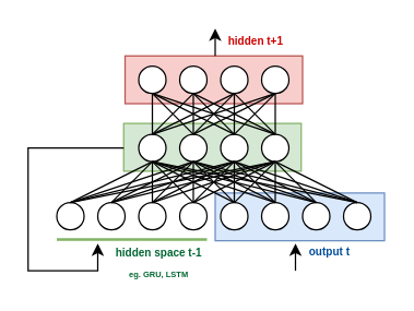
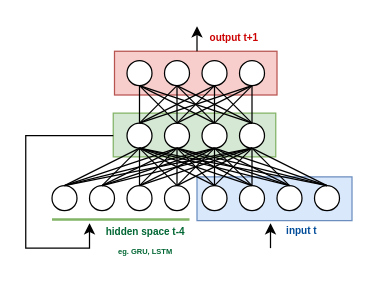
  <mxCell id="0" />
  <mxCell id="1" parent="0" />
  <mxCell id="2" value="" style="rounded=0;whiteSpace=wrap;html=1;fillColor=#f8cecc;strokeColor=#b85450;" vertex="1" parent="1"><mxGeometry x="91" y="40.5" width="130" height="35" as="geometry" /></mxCell>
  <mxCell id="3" value="" style="rounded=0;whiteSpace=wrap;html=1;fillColor=#dae8fc;strokeColor=#6c8ebf;" vertex="1" parent="1"><mxGeometry x="157" y="141" width="124" height="35" as="geometry" /></mxCell>
  <mxCell id="4" value="" style="rounded=0;whiteSpace=wrap;html=1;fillColor=#d5e8d4;strokeColor=#82b366;" vertex="1" parent="1"><mxGeometry x="90" y="90" width="130" height="35" as="geometry" /></mxCell>
  <mxCell id="5" value="" style="ellipse;whiteSpace=wrap;html=1;" vertex="1" parent="1"><mxGeometry x="71" y="148" width="20" height="20" as="geometry" /></mxCell>
  <mxCell id="6" value="" style="ellipse;whiteSpace=wrap;html=1;" vertex="1" parent="1"><mxGeometry x="101" y="148" width="20" height="20" as="geometry" /></mxCell>
  <mxCell id="7" value="" style="ellipse;whiteSpace=wrap;html=1;" vertex="1" parent="1"><mxGeometry x="131" y="148" width="20" height="20" as="geometry" /></mxCell>
  <mxCell id="8" value="" style="ellipse;whiteSpace=wrap;html=1;" vertex="1" parent="1"><mxGeometry x="161" y="148" width="20" height="20" as="geometry" /></mxCell>
  <mxCell id="9" value="" style="ellipse;whiteSpace=wrap;html=1;" vertex="1" parent="1"><mxGeometry x="191" y="98" width="20" height="20" as="geometry" /></mxCell>
  <mxCell id="10" value="" style="ellipse;whiteSpace=wrap;html=1;" vertex="1" parent="1"><mxGeometry x="221" y="148" width="20" height="20" as="geometry" /></mxCell>
  <mxCell id="11" value="" style="ellipse;whiteSpace=wrap;html=1;" vertex="1" parent="1"><mxGeometry x="131" y="98" width="20" height="20" as="geometry" /></mxCell>
  <mxCell id="12" value="" style="ellipse;whiteSpace=wrap;html=1;" vertex="1" parent="1"><mxGeometry x="161" y="98" width="20" height="20" as="geometry" /></mxCell>
  <mxCell id="13" value="" style="edgeStyle=orthogonalEdgeStyle;rounded=0;orthogonalLoop=1;jettySize=auto;html=1;fontSize=11;fontColor=#006633;" edge="1" parent="1"><mxGeometry relative="1" as="geometry"><mxPoint x="90" y="108" as="sourcePoint" /><mxPoint x="71" y="178" as="targetPoint" /><Array as="points"><mxPoint x="20" y="108" /><mxPoint x="20" y="198" /><mxPoint x="71" y="198" /><mxPoint x="71" y="178" /></Array></mxGeometry></mxCell>
  <mxCell id="14" value="" style="ellipse;whiteSpace=wrap;html=1;" vertex="1" parent="1"><mxGeometry x="101" y="98" width="20" height="20" as="geometry" /></mxCell>
  <mxCell id="15" value="" style="ellipse;whiteSpace=wrap;html=1;" vertex="1" parent="1"><mxGeometry x="191" y="148" width="20" height="20" as="geometry" /></mxCell>
  <mxCell id="16" value="" style="endArrow=none;html=1;entryX=0.5;entryY=1;entryDx=0;entryDy=0;exitX=0.5;exitY=0;exitDx=0;exitDy=0;" edge="1" parent="1" source="5" target="14"><mxGeometry width="50" height="50" relative="1" as="geometry"><mxPoint x="251" y="108" as="sourcePoint" /><mxPoint x="251" y="68" as="targetPoint" /></mxGeometry></mxCell>
  <mxCell id="17" value="" style="endArrow=none;html=1;entryX=0.5;entryY=1;entryDx=0;entryDy=0;exitX=0.5;exitY=0;exitDx=0;exitDy=0;" edge="1" parent="1" source="6" target="14"><mxGeometry width="50" height="50" relative="1" as="geometry"><mxPoint x="261" y="118" as="sourcePoint" /><mxPoint x="261" y="78" as="targetPoint" /></mxGeometry></mxCell>
  <mxCell id="18" value="" style="endArrow=none;html=1;entryX=0.5;entryY=1;entryDx=0;entryDy=0;exitX=0.5;exitY=0;exitDx=0;exitDy=0;" edge="1" parent="1" source="7" target="14"><mxGeometry width="50" height="50" relative="1" as="geometry"><mxPoint x="271" y="128" as="sourcePoint" /><mxPoint x="271" y="88" as="targetPoint" /></mxGeometry></mxCell>
  <mxCell id="19" value="" style="endArrow=none;html=1;entryX=0.5;entryY=1;entryDx=0;entryDy=0;exitX=0.5;exitY=0;exitDx=0;exitDy=0;" edge="1" parent="1" source="8" target="14"><mxGeometry width="50" height="50" relative="1" as="geometry"><mxPoint x="281" y="138" as="sourcePoint" /><mxPoint x="281" y="98" as="targetPoint" /></mxGeometry></mxCell>
  <mxCell id="20" value="" style="endArrow=none;html=1;exitX=0.5;exitY=0;exitDx=0;exitDy=0;" edge="1" parent="1" source="15"><mxGeometry width="50" height="50" relative="1" as="geometry"><mxPoint x="291" y="148" as="sourcePoint" /><mxPoint x="111" y="118" as="targetPoint" /></mxGeometry></mxCell>
  <mxCell id="21" value="" style="endArrow=none;html=1;" edge="1" parent="1"><mxGeometry width="50" height="50" relative="1" as="geometry"><mxPoint x="231" y="148" as="sourcePoint" /><mxPoint x="111" y="118" as="targetPoint" /></mxGeometry></mxCell>
  <mxCell id="22" value="" style="endArrow=none;html=1;entryX=0.5;entryY=1;entryDx=0;entryDy=0;exitX=0.5;exitY=0;exitDx=0;exitDy=0;" edge="1" parent="1"><mxGeometry width="50" height="50" relative="1" as="geometry"><mxPoint x="111" y="148" as="sourcePoint" /><mxPoint x="141" y="118" as="targetPoint" /></mxGeometry></mxCell>
  <mxCell id="23" value="" style="endArrow=none;html=1;entryX=0.5;entryY=1;entryDx=0;entryDy=0;exitX=0.5;exitY=0;exitDx=0;exitDy=0;" edge="1" parent="1"><mxGeometry width="50" height="50" relative="1" as="geometry"><mxPoint x="141" y="148" as="sourcePoint" /><mxPoint x="141" y="118" as="targetPoint" /></mxGeometry></mxCell>
  <mxCell id="24" value="" style="endArrow=none;html=1;entryX=0.5;entryY=1;entryDx=0;entryDy=0;exitX=0.5;exitY=0;exitDx=0;exitDy=0;" edge="1" parent="1"><mxGeometry width="50" height="50" relative="1" as="geometry"><mxPoint x="171" y="148" as="sourcePoint" /><mxPoint x="141" y="118" as="targetPoint" /></mxGeometry></mxCell>
  <mxCell id="25" value="" style="endArrow=none;html=1;entryX=0.5;entryY=1;entryDx=0;entryDy=0;exitX=0.5;exitY=0;exitDx=0;exitDy=0;" edge="1" parent="1"><mxGeometry width="50" height="50" relative="1" as="geometry"><mxPoint x="201" y="148" as="sourcePoint" /><mxPoint x="141" y="118" as="targetPoint" /></mxGeometry></mxCell>
  <mxCell id="26" value="" style="endArrow=none;html=1;exitX=0.5;exitY=0;exitDx=0;exitDy=0;" edge="1" parent="1"><mxGeometry width="50" height="50" relative="1" as="geometry"><mxPoint x="231" y="148" as="sourcePoint" /><mxPoint x="141" y="118" as="targetPoint" /></mxGeometry></mxCell>
  <mxCell id="27" value="" style="endArrow=none;html=1;exitX=0.5;exitY=0;exitDx=0;exitDy=0;" edge="1" parent="1" source="5"><mxGeometry width="50" height="50" relative="1" as="geometry"><mxPoint x="262.8" y="148.62" as="sourcePoint" /><mxPoint x="141" y="118" as="targetPoint" /></mxGeometry></mxCell>
  <mxCell id="28" value="" style="endArrow=none;html=1;entryX=0.5;entryY=1;entryDx=0;entryDy=0;exitX=0.5;exitY=0;exitDx=0;exitDy=0;" edge="1" parent="1"><mxGeometry width="50" height="50" relative="1" as="geometry"><mxPoint x="141" y="148" as="sourcePoint" /><mxPoint x="171" y="118" as="targetPoint" /></mxGeometry></mxCell>
  <mxCell id="29" value="" style="endArrow=none;html=1;entryX=0.5;entryY=1;entryDx=0;entryDy=0;exitX=0.5;exitY=0;exitDx=0;exitDy=0;" edge="1" parent="1"><mxGeometry width="50" height="50" relative="1" as="geometry"><mxPoint x="171" y="148" as="sourcePoint" /><mxPoint x="171" y="118" as="targetPoint" /></mxGeometry></mxCell>
  <mxCell id="30" value="" style="endArrow=none;html=1;entryX=0.5;entryY=1;entryDx=0;entryDy=0;exitX=0.5;exitY=0;exitDx=0;exitDy=0;" edge="1" parent="1"><mxGeometry width="50" height="50" relative="1" as="geometry"><mxPoint x="201" y="148" as="sourcePoint" /><mxPoint x="171" y="118" as="targetPoint" /></mxGeometry></mxCell>
  <mxCell id="31" value="" style="endArrow=none;html=1;entryX=0.5;entryY=1;entryDx=0;entryDy=0;exitX=0.5;exitY=0;exitDx=0;exitDy=0;" edge="1" parent="1"><mxGeometry width="50" height="50" relative="1" as="geometry"><mxPoint x="231" y="148" as="sourcePoint" /><mxPoint x="171" y="118" as="targetPoint" /></mxGeometry></mxCell>
  <mxCell id="32" value="" style="endArrow=none;html=1;exitX=0.5;exitY=0;exitDx=0;exitDy=0;" edge="1" parent="1" source="6"><mxGeometry width="50" height="50" relative="1" as="geometry"><mxPoint x="261" y="148" as="sourcePoint" /><mxPoint x="171" y="118" as="targetPoint" /></mxGeometry></mxCell>
  <mxCell id="33" value="" style="endArrow=none;html=1;exitX=0.5;exitY=0;exitDx=0;exitDy=0;" edge="1" parent="1" source="5"><mxGeometry width="50" height="50" relative="1" as="geometry"><mxPoint x="292.8" y="148.62" as="sourcePoint" /><mxPoint x="171" y="118" as="targetPoint" /></mxGeometry></mxCell>
  <mxCell id="34" value="" style="endArrow=none;html=1;entryX=0.5;entryY=1;entryDx=0;entryDy=0;exitX=0.5;exitY=0;exitDx=0;exitDy=0;" edge="1" parent="1"><mxGeometry width="50" height="50" relative="1" as="geometry"><mxPoint x="171" y="148" as="sourcePoint" /><mxPoint x="201" y="118" as="targetPoint" /></mxGeometry></mxCell>
  <mxCell id="35" value="" style="endArrow=none;html=1;entryX=0.5;entryY=1;entryDx=0;entryDy=0;exitX=0.5;exitY=0;exitDx=0;exitDy=0;" edge="1" parent="1"><mxGeometry width="50" height="50" relative="1" as="geometry"><mxPoint x="201" y="148" as="sourcePoint" /><mxPoint x="201" y="118" as="targetPoint" /></mxGeometry></mxCell>
  <mxCell id="36" value="" style="endArrow=none;html=1;entryX=0.5;entryY=1;entryDx=0;entryDy=0;exitX=0.5;exitY=0;exitDx=0;exitDy=0;" edge="1" parent="1"><mxGeometry width="50" height="50" relative="1" as="geometry"><mxPoint x="231" y="148" as="sourcePoint" /><mxPoint x="201" y="118" as="targetPoint" /></mxGeometry></mxCell>
  <mxCell id="37" value="" style="endArrow=none;html=1;entryX=0.5;entryY=1;entryDx=0;entryDy=0;exitX=0.5;exitY=0;exitDx=0;exitDy=0;" edge="1" parent="1" source="7"><mxGeometry width="50" height="50" relative="1" as="geometry"><mxPoint x="261" y="148" as="sourcePoint" /><mxPoint x="201" y="118" as="targetPoint" /></mxGeometry></mxCell>
  <mxCell id="38" value="" style="endArrow=none;html=1;exitX=0.5;exitY=0;exitDx=0;exitDy=0;" edge="1" parent="1" source="6"><mxGeometry width="50" height="50" relative="1" as="geometry"><mxPoint x="291" y="148" as="sourcePoint" /><mxPoint x="201" y="118" as="targetPoint" /></mxGeometry></mxCell>
  <mxCell id="39" value="" style="endArrow=none;html=1;exitX=0.5;exitY=0;exitDx=0;exitDy=0;" edge="1" parent="1" source="5"><mxGeometry width="50" height="50" relative="1" as="geometry"><mxPoint x="322.8" y="148.62" as="sourcePoint" /><mxPoint x="201" y="118" as="targetPoint" /></mxGeometry></mxCell>
  <mxCell id="40" value="" style="ellipse;whiteSpace=wrap;html=1;" vertex="1" parent="1"><mxGeometry x="191" y="48" width="20" height="20" as="geometry" /></mxCell>
  <mxCell id="41" value="" style="ellipse;whiteSpace=wrap;html=1;" vertex="1" parent="1"><mxGeometry x="131" y="48" width="20" height="20" as="geometry" /></mxCell>
  <mxCell id="42" value="" style="ellipse;whiteSpace=wrap;html=1;" vertex="1" parent="1"><mxGeometry x="161" y="48" width="20" height="20" as="geometry" /></mxCell>
  <mxCell id="43" value="" style="ellipse;whiteSpace=wrap;html=1;" vertex="1" parent="1"><mxGeometry x="101" y="48" width="20" height="20" as="geometry" /></mxCell>
  <mxCell id="44" value="" style="endArrow=none;html=1;entryX=0.5;entryY=1;entryDx=0;entryDy=0;exitX=0.5;exitY=0;exitDx=0;exitDy=0;" edge="1" parent="1" target="43"><mxGeometry width="50" height="50" relative="1" as="geometry"><mxPoint x="111" y="98" as="sourcePoint" /><mxPoint x="261" y="28" as="targetPoint" /></mxGeometry></mxCell>
  <mxCell id="45" value="" style="endArrow=none;html=1;entryX=0.5;entryY=1;entryDx=0;entryDy=0;exitX=0.5;exitY=0;exitDx=0;exitDy=0;" edge="1" parent="1" target="43"><mxGeometry width="50" height="50" relative="1" as="geometry"><mxPoint x="141" y="98" as="sourcePoint" /><mxPoint x="271" y="38" as="targetPoint" /></mxGeometry></mxCell>
  <mxCell id="46" value="" style="endArrow=none;html=1;entryX=0.5;entryY=1;entryDx=0;entryDy=0;exitX=0.5;exitY=0;exitDx=0;exitDy=0;" edge="1" parent="1" target="43"><mxGeometry width="50" height="50" relative="1" as="geometry"><mxPoint x="171" y="98" as="sourcePoint" /><mxPoint x="281" y="48" as="targetPoint" /></mxGeometry></mxCell>
  <mxCell id="47" value="" style="endArrow=none;html=1;exitX=0.5;exitY=0;exitDx=0;exitDy=0;" edge="1" parent="1"><mxGeometry width="50" height="50" relative="1" as="geometry"><mxPoint x="201" y="98" as="sourcePoint" /><mxPoint x="111" y="68" as="targetPoint" /></mxGeometry></mxCell>
  <mxCell id="48" value="" style="endArrow=none;html=1;entryX=0.5;entryY=1;entryDx=0;entryDy=0;exitX=0.5;exitY=0;exitDx=0;exitDy=0;" edge="1" parent="1"><mxGeometry width="50" height="50" relative="1" as="geometry"><mxPoint x="111" y="98" as="sourcePoint" /><mxPoint x="141" y="68" as="targetPoint" /></mxGeometry></mxCell>
  <mxCell id="49" value="" style="endArrow=none;html=1;entryX=0.5;entryY=1;entryDx=0;entryDy=0;exitX=0.5;exitY=0;exitDx=0;exitDy=0;" edge="1" parent="1"><mxGeometry width="50" height="50" relative="1" as="geometry"><mxPoint x="141" y="98" as="sourcePoint" /><mxPoint x="141" y="68" as="targetPoint" /></mxGeometry></mxCell>
  <mxCell id="50" value="" style="endArrow=none;html=1;entryX=0.5;entryY=1;entryDx=0;entryDy=0;exitX=0.5;exitY=0;exitDx=0;exitDy=0;" edge="1" parent="1"><mxGeometry width="50" height="50" relative="1" as="geometry"><mxPoint x="171" y="98" as="sourcePoint" /><mxPoint x="141" y="68" as="targetPoint" /></mxGeometry></mxCell>
  <mxCell id="51" value="" style="endArrow=none;html=1;entryX=0.5;entryY=1;entryDx=0;entryDy=0;exitX=0.5;exitY=0;exitDx=0;exitDy=0;" edge="1" parent="1"><mxGeometry width="50" height="50" relative="1" as="geometry"><mxPoint x="201" y="98" as="sourcePoint" /><mxPoint x="141" y="68" as="targetPoint" /></mxGeometry></mxCell>
  <mxCell id="52" value="" style="endArrow=none;html=1;entryX=0.5;entryY=1;entryDx=0;entryDy=0;exitX=0.5;exitY=0;exitDx=0;exitDy=0;" edge="1" parent="1"><mxGeometry width="50" height="50" relative="1" as="geometry"><mxPoint x="141" y="98" as="sourcePoint" /><mxPoint x="171" y="68" as="targetPoint" /></mxGeometry></mxCell>
  <mxCell id="53" value="" style="endArrow=none;html=1;entryX=0.5;entryY=1;entryDx=0;entryDy=0;exitX=0.5;exitY=0;exitDx=0;exitDy=0;" edge="1" parent="1"><mxGeometry width="50" height="50" relative="1" as="geometry"><mxPoint x="171" y="98" as="sourcePoint" /><mxPoint x="171" y="68" as="targetPoint" /></mxGeometry></mxCell>
  <mxCell id="54" value="" style="endArrow=none;html=1;entryX=0.5;entryY=1;entryDx=0;entryDy=0;exitX=0.5;exitY=0;exitDx=0;exitDy=0;" edge="1" parent="1"><mxGeometry width="50" height="50" relative="1" as="geometry"><mxPoint x="201" y="98" as="sourcePoint" /><mxPoint x="171" y="68" as="targetPoint" /></mxGeometry></mxCell>
  <mxCell id="55" value="" style="endArrow=none;html=1;exitX=0.5;exitY=0;exitDx=0;exitDy=0;" edge="1" parent="1"><mxGeometry width="50" height="50" relative="1" as="geometry"><mxPoint x="111" y="98" as="sourcePoint" /><mxPoint x="171" y="68" as="targetPoint" /></mxGeometry></mxCell>
  <mxCell id="56" value="" style="endArrow=none;html=1;entryX=0.5;entryY=1;entryDx=0;entryDy=0;exitX=0.5;exitY=0;exitDx=0;exitDy=0;" edge="1" parent="1"><mxGeometry width="50" height="50" relative="1" as="geometry"><mxPoint x="171" y="98" as="sourcePoint" /><mxPoint x="201" y="68" as="targetPoint" /></mxGeometry></mxCell>
  <mxCell id="57" value="" style="endArrow=none;html=1;entryX=0.5;entryY=1;entryDx=0;entryDy=0;exitX=0.5;exitY=0;exitDx=0;exitDy=0;" edge="1" parent="1"><mxGeometry width="50" height="50" relative="1" as="geometry"><mxPoint x="201" y="98" as="sourcePoint" /><mxPoint x="201" y="68" as="targetPoint" /></mxGeometry></mxCell>
  <mxCell id="58" value="" style="endArrow=none;html=1;entryX=0.5;entryY=1;entryDx=0;entryDy=0;exitX=0.5;exitY=0;exitDx=0;exitDy=0;" edge="1" parent="1"><mxGeometry width="50" height="50" relative="1" as="geometry"><mxPoint x="141" y="98" as="sourcePoint" /><mxPoint x="201" y="68" as="targetPoint" /></mxGeometry></mxCell>
  <mxCell id="59" value="" style="endArrow=none;html=1;exitX=0.5;exitY=0;exitDx=0;exitDy=0;" edge="1" parent="1"><mxGeometry width="50" height="50" relative="1" as="geometry"><mxPoint x="111" y="98" as="sourcePoint" /><mxPoint x="201" y="68" as="targetPoint" /></mxGeometry></mxCell>
  <mxCell id="60" value="" style="ellipse;whiteSpace=wrap;html=1;" vertex="1" parent="1"><mxGeometry x="251" y="148" width="20" height="20" as="geometry" /></mxCell>
  <mxCell id="61" value="" style="endArrow=none;html=1;" edge="1" parent="1"><mxGeometry width="50" height="50" relative="1" as="geometry"><mxPoint x="261" y="148" as="sourcePoint" /><mxPoint x="141" y="118" as="targetPoint" /></mxGeometry></mxCell>
  <mxCell id="62" value="" style="endArrow=none;html=1;exitX=0.5;exitY=0;exitDx=0;exitDy=0;" edge="1" parent="1"><mxGeometry width="50" height="50" relative="1" as="geometry"><mxPoint x="261" y="148" as="sourcePoint" /><mxPoint x="171" y="118" as="targetPoint" /></mxGeometry></mxCell>
  <mxCell id="63" value="" style="endArrow=none;html=1;entryX=0.5;entryY=1;entryDx=0;entryDy=0;exitX=0.5;exitY=0;exitDx=0;exitDy=0;" edge="1" parent="1"><mxGeometry width="50" height="50" relative="1" as="geometry"><mxPoint x="261" y="148" as="sourcePoint" /><mxPoint x="201" y="118" as="targetPoint" /></mxGeometry></mxCell>
  <mxCell id="64" value="" style="endArrow=none;html=1;exitX=0.5;exitY=0;exitDx=0;exitDy=0;" edge="1" parent="1"><mxGeometry width="50" height="50" relative="1" as="geometry"><mxPoint x="261" y="148" as="sourcePoint" /><mxPoint x="111" y="118" as="targetPoint" /></mxGeometry></mxCell>
  <mxCell id="65" value="" style="ellipse;whiteSpace=wrap;html=1;" vertex="1" parent="1"><mxGeometry x="41" y="148" width="20" height="20" as="geometry" /></mxCell>
  <mxCell id="66" value="" style="endArrow=none;html=1;exitX=0.5;exitY=0;exitDx=0;exitDy=0;" edge="1" parent="1" source="65"><mxGeometry width="50" height="50" relative="1" as="geometry"><mxPoint x="221" y="108" as="sourcePoint" /><mxPoint x="201" y="118" as="targetPoint" /></mxGeometry></mxCell>
  <mxCell id="67" value="" style="endArrow=none;html=1;exitX=0.5;exitY=0;exitDx=0;exitDy=0;" edge="1" parent="1" source="65"><mxGeometry width="50" height="50" relative="1" as="geometry"><mxPoint x="232.8" y="148.62" as="sourcePoint" /><mxPoint x="111" y="118" as="targetPoint" /></mxGeometry></mxCell>
  <mxCell id="68" value="" style="endArrow=none;html=1;exitX=0.5;exitY=0;exitDx=0;exitDy=0;" edge="1" parent="1" source="65"><mxGeometry width="50" height="50" relative="1" as="geometry"><mxPoint x="262.8" y="148.62" as="sourcePoint" /><mxPoint x="141" y="118" as="targetPoint" /></mxGeometry></mxCell>
  <mxCell id="69" value="" style="endArrow=none;html=1;exitX=0.5;exitY=0;exitDx=0;exitDy=0;" edge="1" parent="1" source="65"><mxGeometry width="50" height="50" relative="1" as="geometry"><mxPoint x="292.8" y="148.62" as="sourcePoint" /><mxPoint x="171" y="118" as="targetPoint" /></mxGeometry></mxCell>
- <mxCell id="70" value="&lt;span style=&quot;font-size: 8px&quot;&gt;output t&lt;/span&gt;" style="text;html=1;strokeColor=none;fillColor=none;align=center;verticalAlign=middle;whiteSpace=wrap;rounded=0;fontStyle=1;fontColor=#004C99;" vertex="1" parent="1"><mxGeometry x="211" y="178" width="60" height="10" as="geometry" /></mxCell>
+ <mxCell id="70" value="&lt;span style=&quot;font-size: 8px&quot;&gt;input t&lt;/span&gt;" style="text;html=1;strokeColor=none;fillColor=none;align=center;verticalAlign=middle;whiteSpace=wrap;rounded=0;fontStyle=1;fontColor=#004C99;" vertex="1" parent="1"><mxGeometry x="211" y="178" width="60" height="10" as="geometry" /></mxCell>
  <mxCell id="71" value="" style="endArrow=none;html=1;fontSize=11;fontColor=#006633;fillColor=#d5e8d4;strokeColor=#82b366;strokeWidth=2;" edge="1" parent="1"><mxGeometry width="50" height="50" relative="1" as="geometry"><mxPoint x="41" y="175" as="sourcePoint" /><mxPoint x="151" y="175" as="targetPoint" /></mxGeometry></mxCell>
  <mxCell id="72" value="" style="endArrow=classic;html=1;fontSize=11;fontColor=#006633;" edge="1" parent="1"><mxGeometry width="50" height="50" relative="1" as="geometry"><mxPoint x="215.8" y="198" as="sourcePoint" /><mxPoint x="215.8" y="178" as="targetPoint" /></mxGeometry></mxCell>
- <mxCell id="73" value="&lt;font style=&quot;font-size: 8px&quot;&gt;hidden space t-1&lt;br&gt;&lt;/font&gt;&lt;font style=&quot;font-size: 6px&quot;&gt;eg. GRU, LSTM&lt;/font&gt;" style="text;html=1;strokeColor=none;fillColor=none;align=center;verticalAlign=middle;whiteSpace=wrap;rounded=0;fontStyle=1;fontColor=#006633;" vertex="1" parent="1"><mxGeometry x="81" y="176" width="70" height="30" as="geometry" /></mxCell>
+ <mxCell id="73" value="&lt;font style=&quot;font-size: 8px&quot;&gt;hidden space t-4&lt;br&gt;&lt;/font&gt;&lt;font style=&quot;font-size: 6px&quot;&gt;eg. GRU, LSTM&lt;/font&gt;" style="text;html=1;strokeColor=none;fillColor=none;align=center;verticalAlign=middle;whiteSpace=wrap;rounded=0;fontStyle=1;fontColor=#006633;" vertex="1" parent="1"><mxGeometry x="81" y="176" width="70" height="30" as="geometry" /></mxCell>
  <mxCell id="74" value="" style="endArrow=classic;html=1;fontSize=11;fontColor=#006633;" edge="1" parent="1"><mxGeometry width="50" height="50" relative="1" as="geometry"><mxPoint x="157" y="40.5" as="sourcePoint" /><mxPoint x="157" y="20.5" as="targetPoint" /></mxGeometry></mxCell>
- <mxCell id="75" value="&lt;span style=&quot;font-size: 8px&quot;&gt;hidden t+1&lt;/span&gt;" style="text;html=1;strokeColor=none;fillColor=none;align=center;verticalAlign=middle;whiteSpace=wrap;rounded=0;fontStyle=1;fontColor=#CC0000;" vertex="1" parent="1"><mxGeometry x="157" y="24" width="60" height="10" as="geometry" /></mxCell>
+ <mxCell id="75" value="&lt;span style=&quot;font-size: 8px&quot;&gt;output t+1&lt;/span&gt;" style="text;html=1;strokeColor=none;fillColor=none;align=center;verticalAlign=middle;whiteSpace=wrap;rounded=0;fontStyle=1;fontColor=#CC0000;" vertex="1" parent="1"><mxGeometry x="157" y="24" width="60" height="10" as="geometry" /></mxCell>
